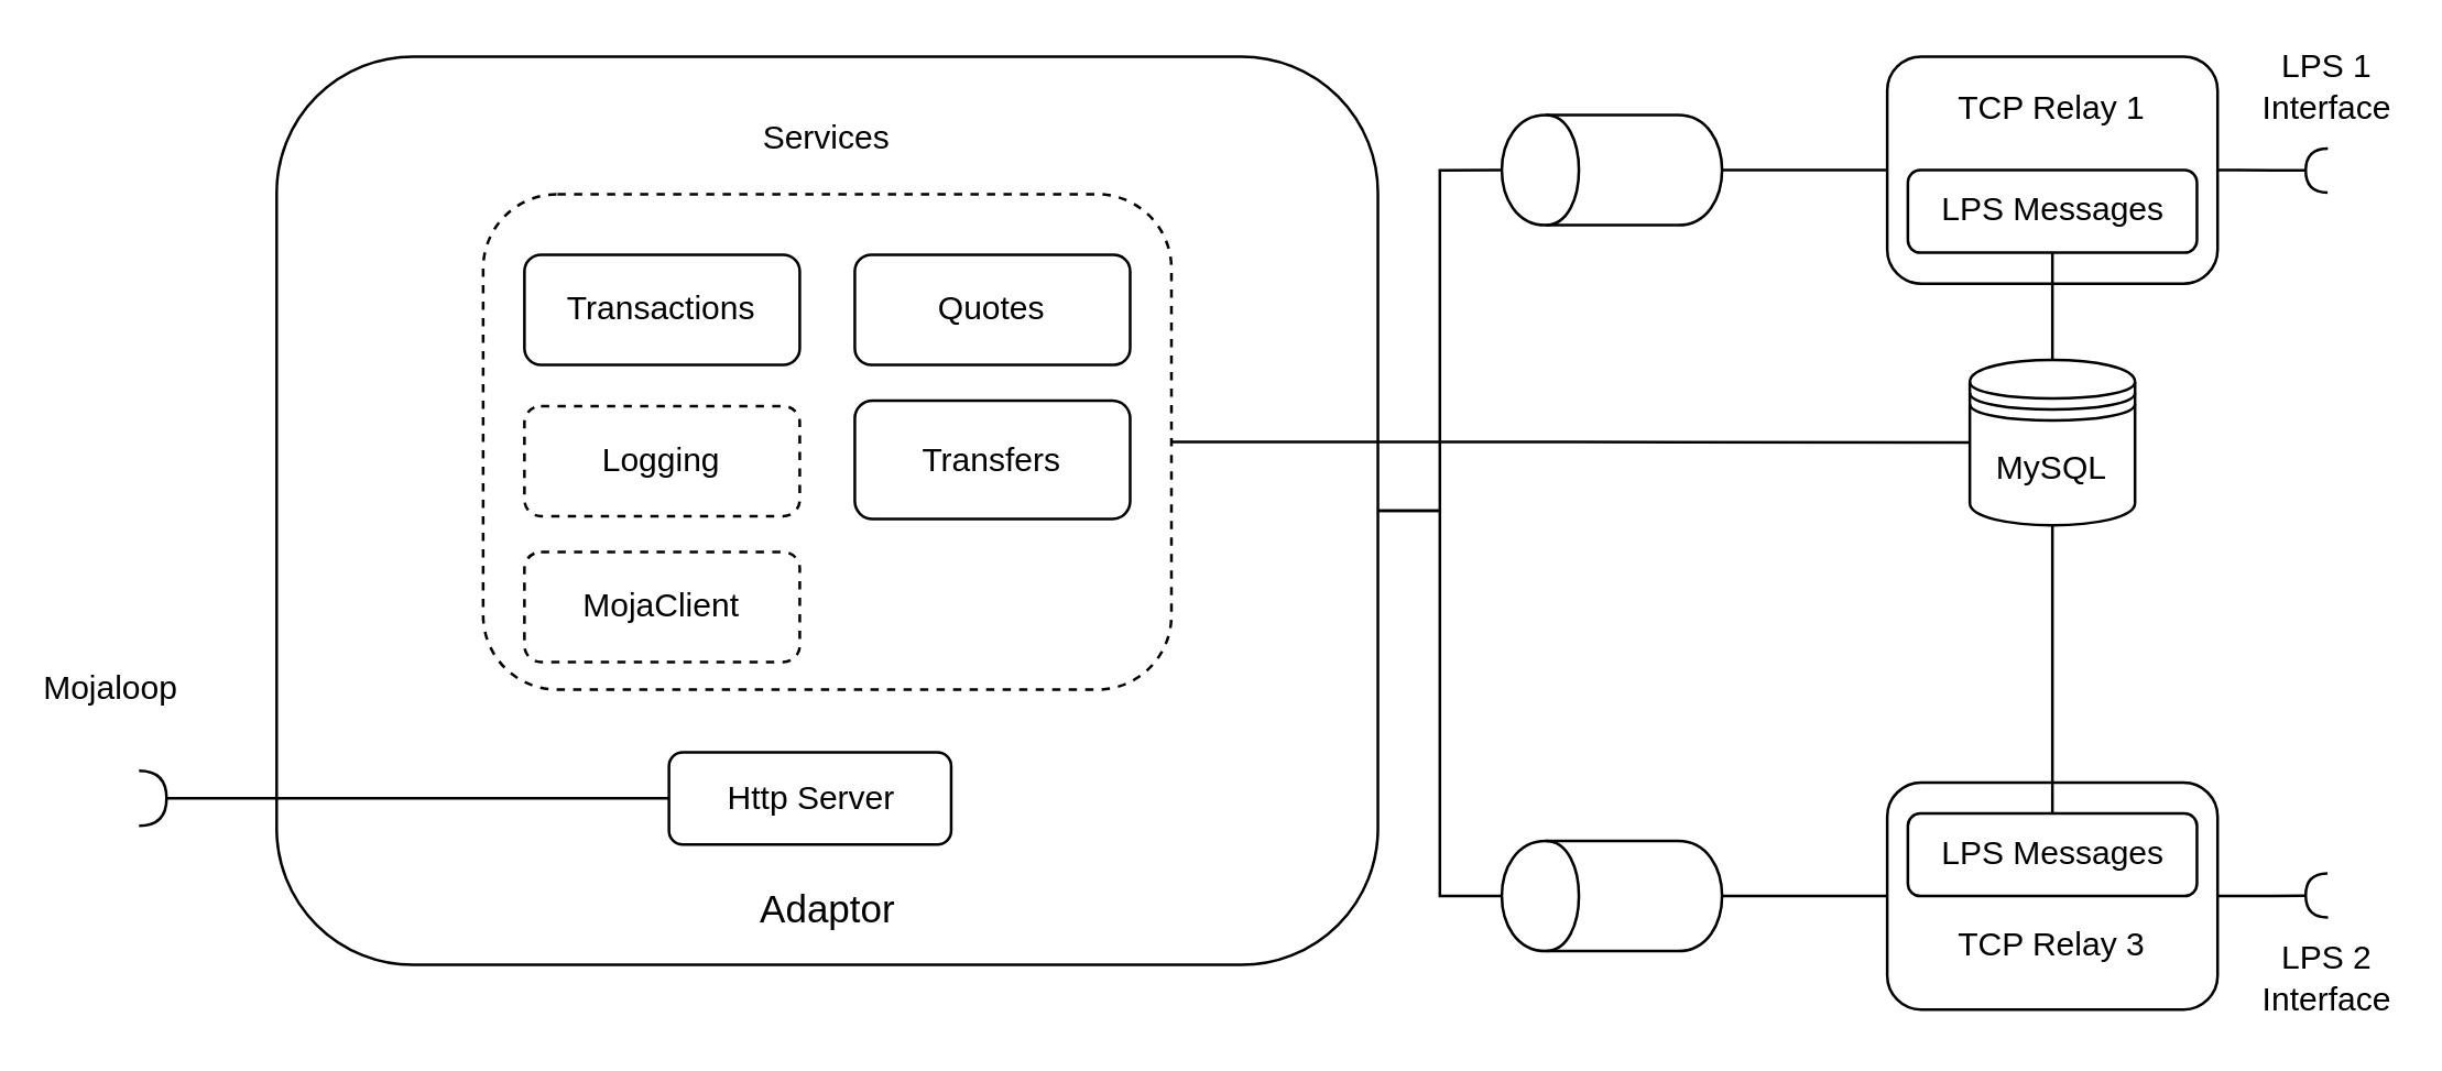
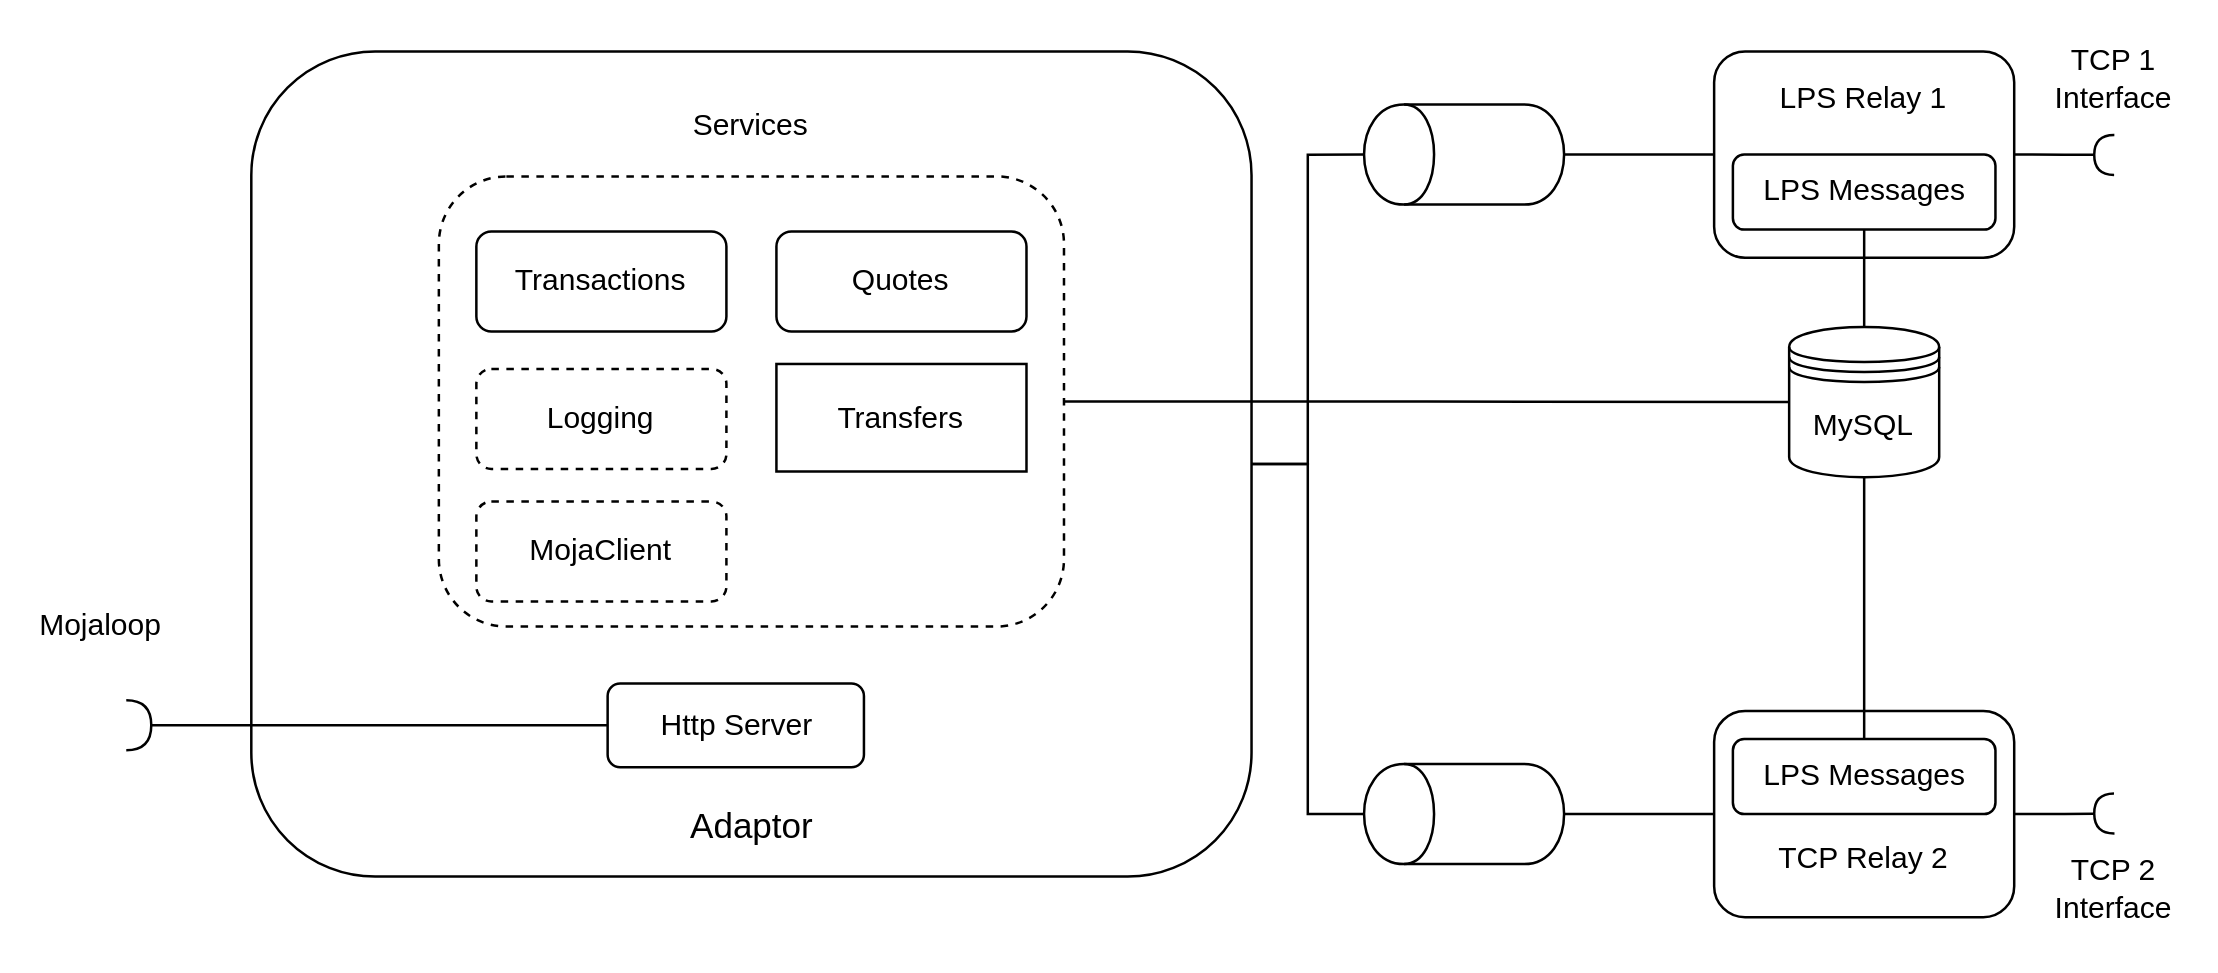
  <mxCell id="0" />
  <mxCell id="1" parent="0" />
  <mxCell id="2" style="edgeStyle=orthogonalEdgeStyle;rounded=0;orthogonalLoop=1;jettySize=auto;html=1;exitX=1;exitY=0.5;exitDx=0;exitDy=0;startArrow=none;startFill=0;endArrow=halfCircle;endFill=0;" edge="1" parent="1" source="3"><mxGeometry relative="1" as="geometry"><mxPoint x="845" y="61.417" as="targetPoint" /></mxGeometry></mxCell>
  <mxCell id="3" value="" style="rounded=1;whiteSpace=wrap;html=1;" parent="1" vertex="1"><mxGeometry x="685" y="20" width="120" height="82.5" as="geometry" /></mxCell>
  <mxCell id="4" value="" style="rounded=1;whiteSpace=wrap;html=1;fillColor=none;" parent="1" vertex="1"><mxGeometry x="100" y="20" width="400" height="330" as="geometry" /></mxCell>
  <mxCell id="5" value="MySQL" style="shape=datastore;whiteSpace=wrap;html=1;fillColor=#ffffff;" parent="1" vertex="1"><mxGeometry x="715" y="130.25" width="60" height="60" as="geometry" /></mxCell>
  <mxCell id="6" value="Http Server" style="rounded=1;whiteSpace=wrap;html=1;fillColor=#ffffff;" parent="1" vertex="1"><mxGeometry x="242.5" y="272.75" width="102.5" height="33.5" as="geometry" /></mxCell>
  <mxCell id="7" style="edgeStyle=orthogonalEdgeStyle;rounded=0;orthogonalLoop=1;jettySize=auto;html=1;exitX=1;exitY=0.5;exitDx=0;exitDy=0;exitPerimeter=0;entryX=0;entryY=0.5;entryDx=0;entryDy=0;endArrow=none;endFill=0;" parent="1" source="8" target="6" edge="1"><mxGeometry relative="1" as="geometry" /></mxCell>
  <mxCell id="8" value="" style="shape=requiredInterface;html=1;verticalLabelPosition=bottom;fillColor=none;" parent="1" vertex="1"><mxGeometry x="50" y="279.5" width="10" height="20" as="geometry" /></mxCell>
  <mxCell id="9" value="Mojaloop" style="text;html=1;strokeColor=none;fillColor=none;align=center;verticalAlign=middle;whiteSpace=wrap;rounded=0;" parent="1" vertex="1"><mxGeometry x="20" y="240" width="40" height="20" as="geometry" /></mxCell>
  <mxCell id="10" value="&lt;font style=&quot;font-size: 14px&quot;&gt;Adaptor&lt;/font&gt;" style="text;html=1;strokeColor=none;fillColor=none;align=center;verticalAlign=middle;whiteSpace=wrap;rounded=0;" parent="1" vertex="1"><mxGeometry x="247.5" y="320" width="105" height="20" as="geometry" /></mxCell>
  <mxCell id="11" value="Services" style="text;html=1;strokeColor=none;fillColor=none;align=center;verticalAlign=middle;whiteSpace=wrap;rounded=0;dashed=1;" parent="1" vertex="1"><mxGeometry x="280" y="40" width="40" height="20" as="geometry" /></mxCell>
  <mxCell id="12" style="edgeStyle=orthogonalEdgeStyle;rounded=0;orthogonalLoop=1;jettySize=auto;html=1;exitX=0.5;exitY=1;exitDx=0;exitDy=0;entryX=0;entryY=0.5;entryDx=0;entryDy=0;startArrow=none;startFill=0;endArrow=none;endFill=0;" edge="1" parent="1" source="14" target="3"><mxGeometry relative="1" as="geometry" /></mxCell>
  <mxCell id="13" style="edgeStyle=orthogonalEdgeStyle;rounded=0;orthogonalLoop=1;jettySize=auto;html=1;exitX=0.5;exitY=0;exitDx=0;exitDy=0;entryX=1;entryY=0.5;entryDx=0;entryDy=0;startArrow=none;startFill=0;endArrow=none;endFill=0;" edge="1" parent="1" source="14" target="4"><mxGeometry relative="1" as="geometry" /></mxCell>
  <mxCell id="14" value="" style="shape=cylinder;whiteSpace=wrap;html=1;boundedLbl=1;backgroundOutline=1;rotation=-90;" vertex="1" parent="1"><mxGeometry x="565" y="21.25" width="40" height="80" as="geometry" /></mxCell>
  <mxCell id="15" style="edgeStyle=orthogonalEdgeStyle;rounded=0;orthogonalLoop=1;jettySize=auto;html=1;exitX=0.5;exitY=1;exitDx=0;exitDy=0;entryX=0;entryY=0.5;entryDx=0;entryDy=0;startArrow=none;startFill=0;endArrow=none;endFill=0;" edge="1" parent="1" source="17" target="21"><mxGeometry relative="1" as="geometry" /></mxCell>
  <mxCell id="16" style="edgeStyle=orthogonalEdgeStyle;rounded=0;orthogonalLoop=1;jettySize=auto;html=1;exitX=0.5;exitY=0;exitDx=0;exitDy=0;entryX=1;entryY=0.5;entryDx=0;entryDy=0;startArrow=none;startFill=0;endArrow=none;endFill=0;" edge="1" parent="1" source="17" target="4"><mxGeometry relative="1" as="geometry" /></mxCell>
  <mxCell id="17" value="" style="shape=cylinder;whiteSpace=wrap;html=1;boundedLbl=1;backgroundOutline=1;rotation=-90;" vertex="1" parent="1"><mxGeometry x="565" y="285" width="40" height="80" as="geometry" /></mxCell>
  <mxCell id="18" style="edgeStyle=orthogonalEdgeStyle;rounded=0;orthogonalLoop=1;jettySize=auto;html=1;exitX=0.5;exitY=1;exitDx=0;exitDy=0;entryX=0.5;entryY=0;entryDx=0;entryDy=0;startArrow=none;startFill=0;endArrow=none;endFill=0;" edge="1" parent="1" source="19" target="5"><mxGeometry relative="1" as="geometry" /></mxCell>
  <mxCell id="19" value="LPS Messages" style="rounded=1;whiteSpace=wrap;html=1;" vertex="1" parent="1"><mxGeometry x="692.5" y="61.25" width="105" height="30" as="geometry" /></mxCell>
  <mxCell id="20" style="edgeStyle=orthogonalEdgeStyle;rounded=0;orthogonalLoop=1;jettySize=auto;html=1;exitX=1;exitY=0.5;exitDx=0;exitDy=0;startArrow=none;startFill=0;endArrow=halfCircle;endFill=0;" edge="1" parent="1" source="21"><mxGeometry relative="1" as="geometry"><mxPoint x="845" y="324.75" as="targetPoint" /></mxGeometry></mxCell>
  <mxCell id="21" value="" style="rounded=1;whiteSpace=wrap;html=1;" vertex="1" parent="1"><mxGeometry x="685" y="283.75" width="120" height="82.5" as="geometry" /></mxCell>
  <mxCell id="22" style="edgeStyle=orthogonalEdgeStyle;rounded=0;orthogonalLoop=1;jettySize=auto;html=1;exitX=0.5;exitY=0;exitDx=0;exitDy=0;entryX=0.5;entryY=1;entryDx=0;entryDy=0;startArrow=none;startFill=0;endArrow=none;endFill=0;" edge="1" parent="1" source="23" target="5"><mxGeometry relative="1" as="geometry" /></mxCell>
  <mxCell id="23" value="LPS Messages" style="rounded=1;whiteSpace=wrap;html=1;" vertex="1" parent="1"><mxGeometry x="692.5" y="295" width="105" height="30" as="geometry" /></mxCell>
- <mxCell id="24" value="TCP Relay 1" style="text;html=1;strokeColor=none;fillColor=none;align=center;verticalAlign=middle;whiteSpace=wrap;rounded=0;" vertex="1" parent="1"><mxGeometry x="700" y="31.25" width="90" height="16" as="geometry" /></mxCell>
- <mxCell id="25" value="TCP Relay 3" style="text;html=1;strokeColor=none;fillColor=none;align=center;verticalAlign=middle;whiteSpace=wrap;rounded=0;" vertex="1" parent="1"><mxGeometry x="700" y="335" width="90" height="16" as="geometry" /></mxCell>
+ <mxCell id="24" value="LPS Relay 1" style="text;html=1;strokeColor=none;fillColor=none;align=center;verticalAlign=middle;whiteSpace=wrap;rounded=0;" vertex="1" parent="1"><mxGeometry x="700" y="31.25" width="90" height="16" as="geometry" /></mxCell>
+ <mxCell id="25" value="TCP Relay 2" style="text;html=1;strokeColor=none;fillColor=none;align=center;verticalAlign=middle;whiteSpace=wrap;rounded=0;" vertex="1" parent="1"><mxGeometry x="700" y="335" width="90" height="16" as="geometry" /></mxCell>
  <mxCell id="26" style="edgeStyle=orthogonalEdgeStyle;rounded=0;orthogonalLoop=1;jettySize=auto;html=1;exitX=1;exitY=0.5;exitDx=0;exitDy=0;entryX=0;entryY=0.5;entryDx=0;entryDy=0;startArrow=none;startFill=0;endArrow=none;endFill=0;" edge="1" parent="1" source="29" target="5"><mxGeometry relative="1" as="geometry" /></mxCell>
- <mxCell id="27" value="LPS 1 Interface" style="text;html=1;strokeColor=none;fillColor=none;align=center;verticalAlign=middle;whiteSpace=wrap;rounded=0;" vertex="1" parent="1"><mxGeometry x="825" y="21.25" width="40" height="20" as="geometry" /></mxCell>
- <mxCell id="28" value="LPS 2 Interface" style="text;html=1;strokeColor=none;fillColor=none;align=center;verticalAlign=middle;whiteSpace=wrap;rounded=0;" vertex="1" parent="1"><mxGeometry x="825" y="345" width="40" height="20" as="geometry" /></mxCell>
+ <mxCell id="27" value="TCP 1 Interface" style="text;html=1;strokeColor=none;fillColor=none;align=center;verticalAlign=middle;whiteSpace=wrap;rounded=0;" vertex="1" parent="1"><mxGeometry x="825" y="21.25" width="40" height="20" as="geometry" /></mxCell>
+ <mxCell id="28" value="TCP 2 Interface" style="text;html=1;strokeColor=none;fillColor=none;align=center;verticalAlign=middle;whiteSpace=wrap;rounded=0;" vertex="1" parent="1"><mxGeometry x="825" y="345" width="40" height="20" as="geometry" /></mxCell>
  <mxCell id="29" value="" style="rounded=1;whiteSpace=wrap;html=1;fillColor=none;dashed=1;" parent="1" vertex="1"><mxGeometry x="175" y="70" width="250" height="180" as="geometry" /></mxCell>
  <mxCell id="30" value="Transactions" style="rounded=1;whiteSpace=wrap;html=1;fillColor=#ffffff;" parent="1" vertex="1"><mxGeometry x="190" y="92" width="100" height="40" as="geometry" /></mxCell>
  <mxCell id="31" value="Quotes" style="rounded=1;whiteSpace=wrap;html=1;fillColor=#ffffff;" parent="1" vertex="1"><mxGeometry x="310" y="92" width="100" height="40" as="geometry" /></mxCell>
- <mxCell id="32" value="Transfers" style="rounded=1;whiteSpace=wrap;html=1;fillColor=#ffffff;" parent="1" vertex="1"><mxGeometry x="310" y="145" width="100" height="43" as="geometry" /></mxCell>
+ <mxCell id="32" value="Transfers" style="whiteSpace=wrap;html=1;fillColor=#ffffff;rounded=0;" parent="1" vertex="1"><mxGeometry x="310" y="145" width="100" height="43" as="geometry" /></mxCell>
  <mxCell id="33" value="Logging" style="rounded=1;whiteSpace=wrap;html=1;fillColor=#ffffff;dashed=1;" parent="1" vertex="1"><mxGeometry x="190" y="147" width="100" height="40" as="geometry" /></mxCell>
  <mxCell id="34" value="MojaClient" style="rounded=1;whiteSpace=wrap;html=1;fillColor=#ffffff;dashed=1;" parent="1" vertex="1"><mxGeometry x="190" y="200" width="100" height="40" as="geometry" /></mxCell>
